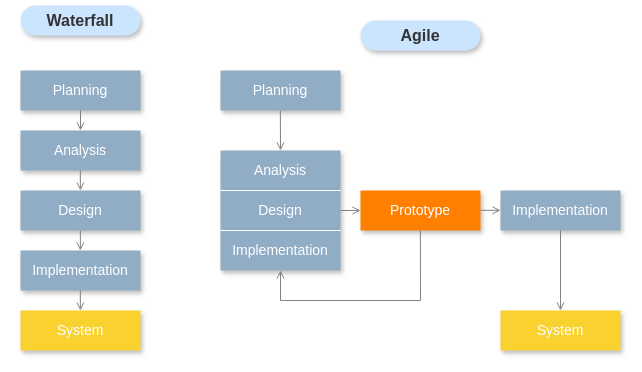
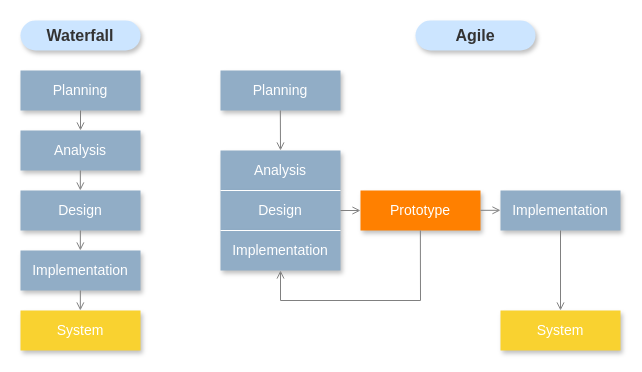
  <mxCell id="0" />
  <mxCell id="1" parent="0" />
  <mxCell id="2" value="Planning" style="rounded=0;whiteSpace=wrap;html=1;fillColor=#91ADC6;fontColor=#FFFFFF;strokeColor=none;fontSize=14;fontStyle=0;shadow=1;" vertex="1" parent="1"><mxGeometry x="20" y="70" width="120" height="40" as="geometry" /></mxCell>
  <mxCell id="3" value="Analysis" style="rounded=0;whiteSpace=wrap;html=1;fillColor=#91ADC6;fontColor=#FFFFFF;strokeColor=none;fontSize=14;fontStyle=0;shadow=1;" vertex="1" parent="1"><mxGeometry x="20" y="130" width="120" height="40" as="geometry" /></mxCell>
  <mxCell id="4" value="Design" style="rounded=0;whiteSpace=wrap;html=1;fillColor=#91ADC6;fontColor=#FFFFFF;strokeColor=none;fontSize=14;fontStyle=0;shadow=1;" vertex="1" parent="1"><mxGeometry x="20" y="190" width="120" height="40" as="geometry" /></mxCell>
  <mxCell id="5" value="Implementation" style="rounded=0;whiteSpace=wrap;html=1;fillColor=#91ADC6;fontColor=#FFFFFF;strokeColor=none;fontSize=14;fontStyle=0;shadow=1;" vertex="1" parent="1"><mxGeometry x="20" y="250" width="120" height="40" as="geometry" /></mxCell>
  <mxCell id="6" value="System" style="rounded=0;whiteSpace=wrap;html=1;fillColor=#F9D230;fontColor=#FFFFFF;strokeColor=none;fontSize=14;fontStyle=0;shadow=1;" vertex="1" parent="1"><mxGeometry x="20" y="310" width="120" height="40" as="geometry" /></mxCell>
  <mxCell id="7" value="" style="endArrow=open;html=1;rounded=0;exitX=0.5;exitY=1;exitDx=0;exitDy=0;entryX=0.5;entryY=0;entryDx=0;entryDy=0;strokeColor=#808080;endFill=0;" edge="1" parent="1" source="2" target="3"><mxGeometry width="50" height="50" relative="1" as="geometry"><mxPoint x="330" y="200" as="sourcePoint" /><mxPoint x="380" y="150" as="targetPoint" /></mxGeometry></mxCell>
  <mxCell id="8" value="" style="endArrow=open;html=1;rounded=0;exitX=0.5;exitY=1;exitDx=0;exitDy=0;entryX=0.5;entryY=0;entryDx=0;entryDy=0;strokeColor=#808080;endFill=0;" edge="1" parent="1"><mxGeometry width="50" height="50" relative="1" as="geometry"><mxPoint x="79.83" y="170" as="sourcePoint" /><mxPoint x="79.83" y="190" as="targetPoint" /></mxGeometry></mxCell>
  <mxCell id="9" value="" style="endArrow=open;html=1;rounded=0;exitX=0.5;exitY=1;exitDx=0;exitDy=0;entryX=0.5;entryY=0;entryDx=0;entryDy=0;strokeColor=#808080;endFill=0;" edge="1" parent="1"><mxGeometry width="50" height="50" relative="1" as="geometry"><mxPoint x="79.83" y="230" as="sourcePoint" /><mxPoint x="79.83" y="250" as="targetPoint" /></mxGeometry></mxCell>
  <mxCell id="10" value="" style="endArrow=open;html=1;rounded=0;exitX=0.5;exitY=1;exitDx=0;exitDy=0;entryX=0.5;entryY=0;entryDx=0;entryDy=0;strokeColor=#808080;endFill=0;" edge="1" parent="1"><mxGeometry width="50" height="50" relative="1" as="geometry"><mxPoint x="79.83" y="290" as="sourcePoint" /><mxPoint x="79.83" y="310" as="targetPoint" /></mxGeometry></mxCell>
  <mxCell id="11" value="Planning" style="rounded=0;whiteSpace=wrap;html=1;fillColor=#91ADC6;fontColor=#FFFFFF;strokeColor=none;fontSize=14;fontStyle=0;shadow=1;" vertex="1" parent="1"><mxGeometry x="220" y="70" width="120" height="40" as="geometry" /></mxCell>
  <mxCell id="12" value="Analysis" style="rounded=0;whiteSpace=wrap;html=1;fillColor=#91ADC6;fontColor=#FFFFFF;strokeColor=none;fontSize=14;fontStyle=0;shadow=1;" vertex="1" parent="1"><mxGeometry x="220" y="150" width="120" height="40" as="geometry" /></mxCell>
  <mxCell id="13" value="Design" style="rounded=0;whiteSpace=wrap;html=1;fillColor=#91ADC6;fontColor=#FFFFFF;strokeColor=none;fontSize=14;fontStyle=0;shadow=1;" vertex="1" parent="1"><mxGeometry x="220" y="190" width="120" height="40" as="geometry" /></mxCell>
  <mxCell id="14" value="Implementation" style="rounded=0;whiteSpace=wrap;html=1;fillColor=#91ADC6;fontColor=#FFFFFF;strokeColor=none;fontSize=14;fontStyle=0;shadow=1;" vertex="1" parent="1"><mxGeometry x="220" y="230" width="120" height="40" as="geometry" /></mxCell>
  <mxCell id="15" value="System" style="rounded=0;whiteSpace=wrap;html=1;fillColor=#F9D230;fontColor=#FFFFFF;strokeColor=none;fontSize=14;fontStyle=0;shadow=1;" vertex="1" parent="1"><mxGeometry x="500" y="310" width="120" height="40" as="geometry" /></mxCell>
  <mxCell id="16" value="Implementation" style="rounded=0;whiteSpace=wrap;html=1;fillColor=#91ADC6;fontColor=#FFFFFF;strokeColor=none;fontSize=14;fontStyle=0;shadow=1;" vertex="1" parent="1"><mxGeometry x="500" y="190" width="120" height="40" as="geometry" /></mxCell>
  <mxCell id="17" value="Prototype" style="rounded=0;whiteSpace=wrap;html=1;fillColor=#FF8000;fontColor=#FFFFFF;strokeColor=none;fontSize=14;fontStyle=0;shadow=1;" vertex="1" parent="1"><mxGeometry x="360" y="190" width="120" height="40" as="geometry" /></mxCell>
  <mxCell id="18" value="" style="endArrow=none;html=1;rounded=0;strokeColor=#FFFFFF;exitX=0;exitY=0;exitDx=0;exitDy=0;entryX=1;entryY=0;entryDx=0;entryDy=0;" edge="1" parent="1" source="13" target="13"><mxGeometry width="50" height="50" relative="1" as="geometry"><mxPoint x="255" y="220" as="sourcePoint" /><mxPoint x="305" y="170" as="targetPoint" /></mxGeometry></mxCell>
  <mxCell id="19" value="" style="endArrow=none;html=1;rounded=0;strokeColor=#FFFFFF;exitX=0;exitY=0;exitDx=0;exitDy=0;entryX=1;entryY=0;entryDx=0;entryDy=0;" edge="1" parent="1"><mxGeometry width="50" height="50" relative="1" as="geometry"><mxPoint x="220" y="230" as="sourcePoint" /><mxPoint x="340" y="230" as="targetPoint" /></mxGeometry></mxCell>
  <mxCell id="20" value="" style="endArrow=open;html=1;rounded=0;exitX=0.5;exitY=1;exitDx=0;exitDy=0;entryX=0.5;entryY=0;entryDx=0;entryDy=0;strokeColor=#808080;endFill=0;" edge="1" parent="1" target="12"><mxGeometry width="50" height="50" relative="1" as="geometry"><mxPoint x="279.83" y="110" as="sourcePoint" /><mxPoint x="279.83" y="130" as="targetPoint" /></mxGeometry></mxCell>
  <mxCell id="21" value="" style="endArrow=open;html=1;rounded=0;exitX=0.5;exitY=1;exitDx=0;exitDy=0;entryX=0.5;entryY=1;entryDx=0;entryDy=0;strokeColor=#808080;endFill=0;" edge="1" parent="1" target="14"><mxGeometry width="50" height="50" relative="1" as="geometry"><mxPoint x="419.86" y="230" as="sourcePoint" /><mxPoint x="419.86" y="250" as="targetPoint" /><Array as="points"><mxPoint x="420" y="300" /><mxPoint x="280" y="300" /></Array></mxGeometry></mxCell>
  <mxCell id="22" value="" style="endArrow=open;html=1;rounded=0;exitX=0.5;exitY=1;exitDx=0;exitDy=0;entryX=0;entryY=0.5;entryDx=0;entryDy=0;strokeColor=#808080;endFill=0;" edge="1" parent="1" target="17"><mxGeometry width="50" height="50" relative="1" as="geometry"><mxPoint x="340" y="210" as="sourcePoint" /><mxPoint x="340" y="230" as="targetPoint" /></mxGeometry></mxCell>
  <mxCell id="23" value="" style="endArrow=open;html=1;rounded=0;exitX=0.5;exitY=1;exitDx=0;exitDy=0;entryX=0;entryY=0.5;entryDx=0;entryDy=0;strokeColor=#808080;endFill=0;" edge="1" parent="1"><mxGeometry width="50" height="50" relative="1" as="geometry"><mxPoint x="480" y="209.8" as="sourcePoint" /><mxPoint x="500" y="209.8" as="targetPoint" /></mxGeometry></mxCell>
  <mxCell id="24" value="" style="endArrow=open;html=1;rounded=0;exitX=0.5;exitY=1;exitDx=0;exitDy=0;strokeColor=#808080;endFill=0;entryX=0.5;entryY=0;entryDx=0;entryDy=0;" edge="1" parent="1" source="16" target="15"><mxGeometry width="50" height="50" relative="1" as="geometry"><mxPoint x="520" y="230" as="sourcePoint" /><mxPoint x="560" y="250" as="targetPoint" /></mxGeometry></mxCell>
- <mxCell id="25" value="Waterfall" style="text;html=1;strokeColor=none;fillColor=#CCE5FF;align=center;verticalAlign=middle;whiteSpace=wrap;rounded=1;fontStyle=1;fontSize=16;fontColor=#333333;glass=0;arcSize=50;shadow=1;" vertex="1" parent="1"><mxGeometry x="20" y="5" width="120" height="30" as="geometry" /></mxCell>
- <mxCell id="26" value="Agile" style="text;html=1;strokeColor=none;fillColor=#CCE5FF;align=center;verticalAlign=middle;whiteSpace=wrap;rounded=1;fontStyle=1;fontSize=16;fontColor=#333333;glass=0;arcSize=50;shadow=1;" vertex="1" parent="1"><mxGeometry x="360" y="20" width="120" height="30" as="geometry" /></mxCell>
+ <mxCell id="25" value="Waterfall" style="text;html=1;strokeColor=none;fillColor=#CCE5FF;align=center;verticalAlign=middle;whiteSpace=wrap;rounded=1;fontStyle=1;fontSize=16;fontColor=#333333;glass=0;arcSize=50;shadow=1;" vertex="1" parent="1"><mxGeometry x="20" y="20" width="120" height="30" as="geometry" /></mxCell>
+ <mxCell id="26" value="Agile" style="text;html=1;strokeColor=none;fillColor=#CCE5FF;align=center;verticalAlign=middle;whiteSpace=wrap;rounded=1;fontStyle=1;fontSize=16;fontColor=#333333;glass=0;arcSize=50;shadow=1;" vertex="1" parent="1"><mxGeometry x="415" y="20" width="120" height="30" as="geometry" /></mxCell>
